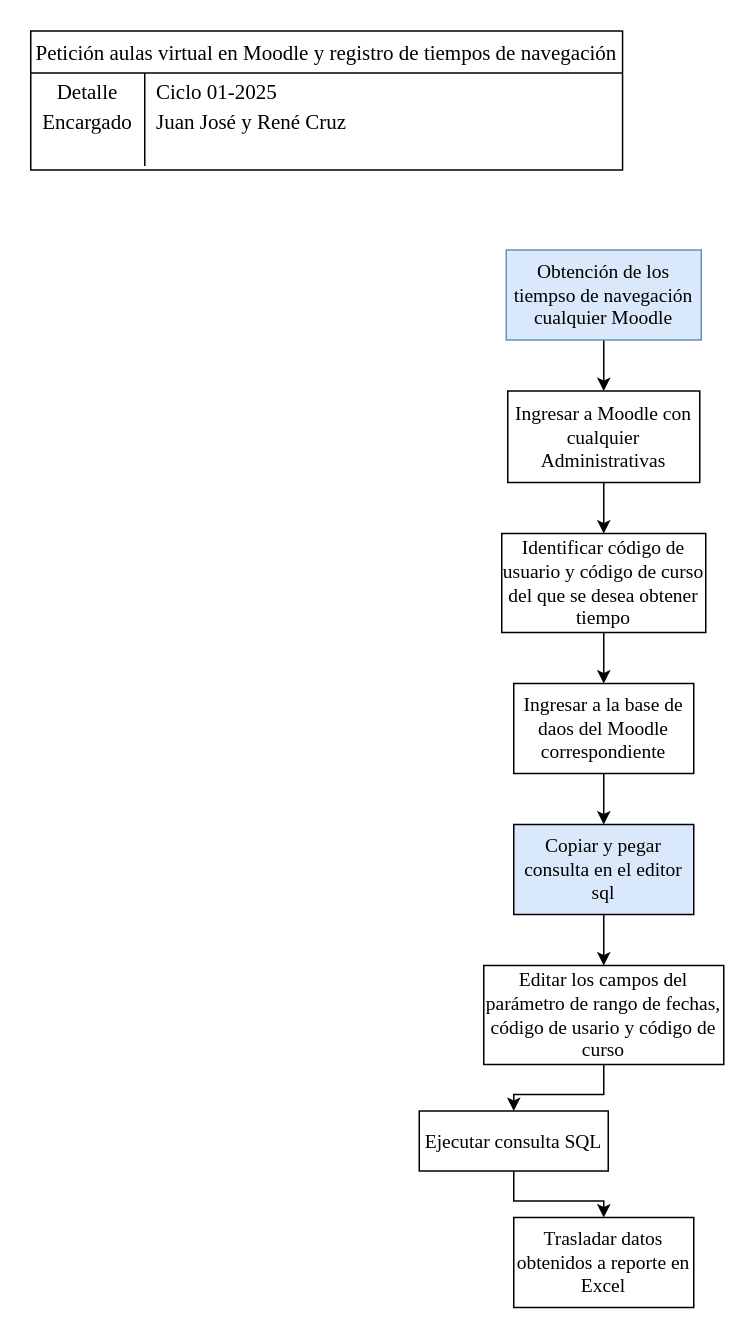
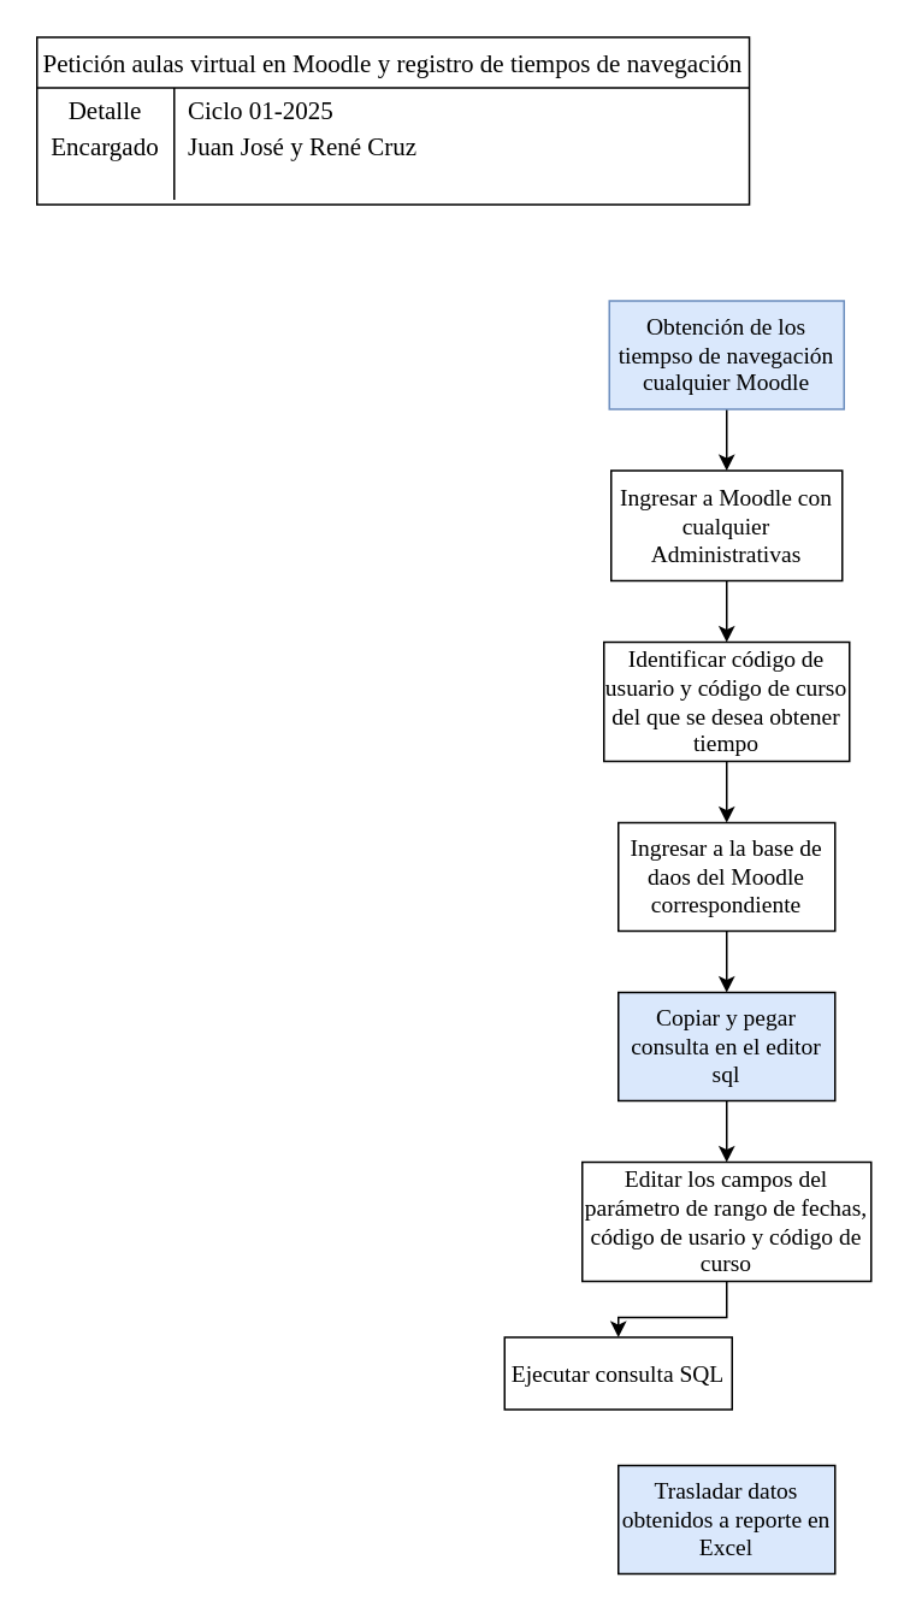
  <mxCell id="0" />
  <mxCell id="1" parent="0" />
  <mxCell id="2" value="Petición aulas virtual en Moodle y registro de tiempos de navegación" style="shape=table;startSize=28;container=1;collapsible=0;childLayout=tableLayout;fixedRows=1;rowLines=0;fontStyle=0;strokeColor=default;fontSize=14;fontFamily=Times New Roman;" vertex="1" parent="1"><mxGeometry x="20" y="20" width="394.544" height="92.734" as="geometry" /></mxCell>
  <mxCell id="3" value="" style="shape=tableRow;horizontal=0;startSize=0;swimlaneHead=0;swimlaneBody=0;top=0;left=0;bottom=0;right=0;collapsible=0;dropTarget=0;fillColor=none;points=[[0,0.5],[1,0.5]];portConstraint=eastwest;strokeColor=inherit;fontSize=16;fontFamily=Times New Roman;" vertex="1" parent="2"><mxGeometry y="28" width="394.544" height="20" as="geometry" /></mxCell>
  <mxCell id="4" value="&lt;font style=&quot;font-size: 14px;&quot;&gt;Detalle&lt;/font&gt;&lt;div&gt;&lt;br&gt;&lt;/div&gt;" style="shape=partialRectangle;html=1;whiteSpace=wrap;connectable=0;fillColor=none;top=0;left=0;bottom=0;right=0;overflow=hidden;pointerEvents=1;strokeColor=inherit;fontSize=16;fontFamily=Times New Roman;" vertex="1" parent="3"><mxGeometry width="76" height="20" as="geometry"><mxRectangle width="76" height="20" as="alternateBounds" /></mxGeometry></mxCell>
  <mxCell id="5" value="&lt;font style=&quot;font-size: 14px;&quot;&gt;Ciclo 01-2025&lt;/font&gt;" style="shape=partialRectangle;html=1;whiteSpace=wrap;connectable=0;fillColor=none;top=0;left=0;bottom=0;right=0;align=left;spacingLeft=6;overflow=hidden;strokeColor=inherit;fontSize=16;fontFamily=Times New Roman;" vertex="1" parent="3"><mxGeometry x="76" width="319" height="20" as="geometry"><mxRectangle width="319" height="20" as="alternateBounds" /></mxGeometry></mxCell>
  <mxCell id="6" value="" style="shape=tableRow;horizontal=0;startSize=0;swimlaneHead=0;swimlaneBody=0;top=0;left=0;bottom=0;right=0;collapsible=0;dropTarget=0;fillColor=none;points=[[0,0.5],[1,0.5]];portConstraint=eastwest;strokeColor=inherit;fontSize=16;fontFamily=Times New Roman;" vertex="1" parent="2"><mxGeometry y="48" width="394.544" height="22" as="geometry" /></mxCell>
  <mxCell id="7" value="&lt;font style=&quot;font-size: 14px;&quot;&gt;Encargado&lt;/font&gt;" style="shape=partialRectangle;html=1;whiteSpace=wrap;connectable=0;fillColor=none;top=0;left=0;bottom=0;right=0;overflow=hidden;strokeColor=inherit;fontSize=16;fontFamily=Times New Roman;" vertex="1" parent="6"><mxGeometry width="76" height="22" as="geometry"><mxRectangle width="76" height="22" as="alternateBounds" /></mxGeometry></mxCell>
  <mxCell id="8" value="&lt;span style=&quot;font-size: 14px;&quot;&gt;Juan José y René Cruz&lt;/span&gt;" style="shape=partialRectangle;html=1;whiteSpace=wrap;connectable=0;fillColor=none;top=0;left=0;bottom=0;right=0;align=left;spacingLeft=6;overflow=hidden;strokeColor=inherit;fontSize=16;fontFamily=Times New Roman;" vertex="1" parent="6"><mxGeometry x="76" width="319" height="22" as="geometry"><mxRectangle width="319" height="22" as="alternateBounds" /></mxGeometry></mxCell>
  <mxCell id="9" value="" style="shape=tableRow;horizontal=0;startSize=0;swimlaneHead=0;swimlaneBody=0;top=0;left=0;bottom=0;right=0;collapsible=0;dropTarget=0;fillColor=none;points=[[0,0.5],[1,0.5]];portConstraint=eastwest;strokeColor=inherit;fontSize=16;fontFamily=Times New Roman;" vertex="1" parent="2"><mxGeometry y="70" width="394.544" height="20" as="geometry" /></mxCell>
  <mxCell id="10" value="" style="shape=partialRectangle;html=1;whiteSpace=wrap;connectable=0;fillColor=none;top=0;left=0;bottom=0;right=0;overflow=hidden;strokeColor=inherit;fontSize=16;fontFamily=Times New Roman;" vertex="1" parent="9"><mxGeometry width="76" height="20" as="geometry"><mxRectangle width="76" height="20" as="alternateBounds" /></mxGeometry></mxCell>
  <mxCell id="11" value="" style="shape=partialRectangle;html=1;whiteSpace=wrap;connectable=0;fillColor=none;top=0;left=0;bottom=0;right=0;align=left;spacingLeft=6;overflow=hidden;strokeColor=inherit;fontSize=16;fontFamily=Times New Roman;" vertex="1" parent="9"><mxGeometry x="76" width="319" height="20" as="geometry"><mxRectangle width="319" height="20" as="alternateBounds" /></mxGeometry></mxCell>
  <mxCell id="12" value="" style="edgeStyle=orthogonalEdgeStyle;rounded=0;orthogonalLoop=1;jettySize=auto;html=1;" edge="1" parent="1" source="13" target="15"><mxGeometry relative="1" as="geometry" /></mxCell>
  <mxCell id="13" value="Obtención de los tiempso de navegación cualquier Moodle" style="rounded=0;whiteSpace=wrap;html=1;fillColor=#dae8fc;strokeColor=#6c8ebf;fontFamily=Times New Roman;fontSize=13;" vertex="1" parent="1"><mxGeometry x="337" y="166" width="130" height="60" as="geometry" /></mxCell>
  <mxCell id="14" value="" style="edgeStyle=orthogonalEdgeStyle;rounded=0;orthogonalLoop=1;jettySize=auto;html=1;" edge="1" parent="1" source="15" target="17"><mxGeometry relative="1" as="geometry" /></mxCell>
  <mxCell id="15" value="Ingresar a Moodle con cualquier Administrativas" style="whiteSpace=wrap;html=1;fontSize=13;fontFamily=Times New Roman;rounded=0;" vertex="1" parent="1"><mxGeometry x="338" y="260" width="128" height="61" as="geometry" /></mxCell>
  <mxCell id="16" value="" style="edgeStyle=orthogonalEdgeStyle;rounded=0;orthogonalLoop=1;jettySize=auto;html=1;" edge="1" parent="1" source="17" target="19"><mxGeometry relative="1" as="geometry" /></mxCell>
  <mxCell id="17" value="Identificar código de usuario y código de curso del que se desea obtener tiempo" style="whiteSpace=wrap;html=1;fontSize=13;fontFamily=Times New Roman;rounded=0;" vertex="1" parent="1"><mxGeometry x="334" y="355" width="136" height="66" as="geometry" /></mxCell>
  <mxCell id="18" value="" style="edgeStyle=orthogonalEdgeStyle;rounded=0;orthogonalLoop=1;jettySize=auto;html=1;" edge="1" parent="1" source="19" target="21"><mxGeometry relative="1" as="geometry" /></mxCell>
  <mxCell id="19" value="Ingresar a la base de daos del Moodle correspondiente" style="whiteSpace=wrap;html=1;fontSize=13;fontFamily=Times New Roman;rounded=0;" vertex="1" parent="1"><mxGeometry x="342" y="455" width="120" height="60" as="geometry" /></mxCell>
  <mxCell id="20" value="" style="edgeStyle=orthogonalEdgeStyle;rounded=0;orthogonalLoop=1;jettySize=auto;html=1;" edge="1" parent="1" source="21" target="23"><mxGeometry relative="1" as="geometry" /></mxCell>
  <mxCell id="21" value="Copiar y pegar consulta en el editor sql" style="whiteSpace=wrap;html=1;fontSize=13;fontFamily=Times New Roman;rounded=0;fillColor=#dae8fc;" vertex="1" parent="1"><mxGeometry x="342" y="549" width="120" height="60" as="geometry" /></mxCell>
  <mxCell id="22" value="" style="edgeStyle=orthogonalEdgeStyle;rounded=0;orthogonalLoop=1;jettySize=auto;html=1;" edge="1" parent="1" source="23" target="25"><mxGeometry relative="1" as="geometry" /></mxCell>
  <mxCell id="23" value="Editar los campos del parámetro de rango de fechas, código de usario y código de curso" style="whiteSpace=wrap;html=1;fontSize=13;fontFamily=Times New Roman;rounded=0;" vertex="1" parent="1"><mxGeometry x="322" y="643" width="160" height="66" as="geometry" /></mxCell>
- <mxCell id="24" value="" style="edgeStyle=orthogonalEdgeStyle;rounded=0;orthogonalLoop=1;jettySize=auto;html=1;" edge="1" parent="1" source="25" target="26"><mxGeometry relative="1" as="geometry" /></mxCell>
  <mxCell id="25" value="Ejecutar consulta SQL" style="whiteSpace=wrap;html=1;fontSize=13;fontFamily=Times New Roman;rounded=0;" vertex="1" parent="1"><mxGeometry x="279" y="740" width="126" height="40" as="geometry" /></mxCell>
- <mxCell id="26" value="Trasladar datos obtenidos a reporte en Excel" style="whiteSpace=wrap;html=1;fontSize=13;fontFamily=Times New Roman;rounded=0;" vertex="1" parent="1"><mxGeometry x="342" y="811" width="120" height="60" as="geometry" /></mxCell>
+ <mxCell id="26" value="Trasladar datos obtenidos a reporte en Excel" style="whiteSpace=wrap;html=1;fontSize=13;fontFamily=Times New Roman;rounded=0;fillColor=#dae8fc;" vertex="1" parent="1"><mxGeometry x="342" y="811" width="120" height="60" as="geometry" /></mxCell>
